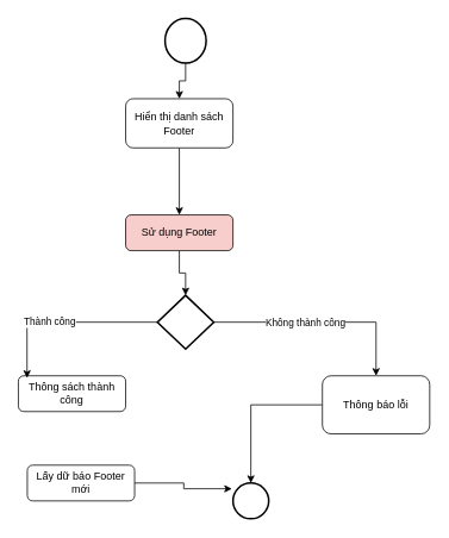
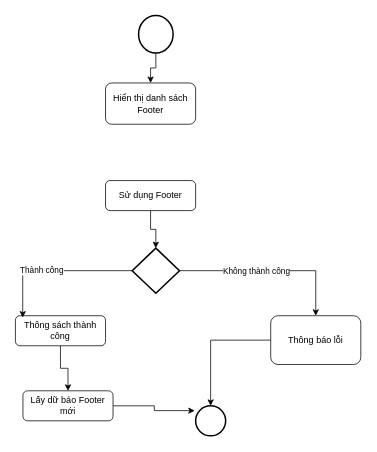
  <mxCell id="0" />
  <mxCell id="1" parent="0" />
- <mxCell id="2" style="edgeStyle=orthogonalEdgeStyle;rounded=0;orthogonalLoop=1;jettySize=auto;html=1;" edge="1" parent="1" source="3" target="5"><mxGeometry relative="1" as="geometry" /></mxCell>
  <mxCell id="3" value="Hiển thị danh sách Footer" style="rounded=1;whiteSpace=wrap;html=1;fontSize=12;glass=0;strokeWidth=1;shadow=0;" vertex="1" parent="1"><mxGeometry x="140" y="110" width="120" height="55" as="geometry" /></mxCell>
  <mxCell id="4" style="edgeStyle=orthogonalEdgeStyle;rounded=0;orthogonalLoop=1;jettySize=auto;html=1;" edge="1" parent="1" source="5" target="11"><mxGeometry relative="1" as="geometry" /></mxCell>
- <mxCell id="5" value="Sử dụng Footer" style="rounded=1;whiteSpace=wrap;html=1;fontSize=12;glass=0;strokeWidth=1;shadow=0;fillColor=#f8cecc;" vertex="1" parent="1"><mxGeometry x="140" y="240" width="120" height="40" as="geometry" /></mxCell>
+ <mxCell id="5" value="Sử dụng Footer" style="rounded=1;whiteSpace=wrap;html=1;fontSize=12;glass=0;strokeWidth=1;shadow=0;" vertex="1" parent="1"><mxGeometry x="140" y="240" width="120" height="40" as="geometry" /></mxCell>
  <mxCell id="6" value="" style="strokeWidth=2;html=1;shape=mxgraph.flowchart.start_2;whiteSpace=wrap;" vertex="1" parent="1"><mxGeometry x="260" y="540" width="40" height="40" as="geometry" /></mxCell>
  <mxCell id="7" value="" style="edgeStyle=orthogonalEdgeStyle;rounded=0;orthogonalLoop=1;jettySize=auto;html=1;" edge="1" parent="1" source="8" target="3"><mxGeometry relative="1" as="geometry" /></mxCell>
  <mxCell id="8" value="" style="strokeWidth=2;html=1;shape=mxgraph.flowchart.start_2;whiteSpace=wrap;" vertex="1" parent="1"><mxGeometry x="184" y="20" width="46" height="50" as="geometry" /></mxCell>
  <mxCell id="9" style="edgeStyle=orthogonalEdgeStyle;rounded=0;orthogonalLoop=1;jettySize=auto;html=1;" edge="1" parent="1" source="11" target="19"><mxGeometry relative="1" as="geometry" /></mxCell>
  <mxCell id="10" value="Không thành công" style="edgeLabel;html=1;align=center;verticalAlign=middle;resizable=0;points=[];" vertex="1" connectable="0" parent="9"><mxGeometry x="-0.642" y="-1" relative="1" as="geometry"><mxPoint x="59" y="-1" as="offset" /></mxGeometry></mxCell>
  <mxCell id="11" value="" style="strokeWidth=2;html=1;shape=mxgraph.flowchart.decision;whiteSpace=wrap;" vertex="1" parent="1"><mxGeometry x="175.5" y="330" width="63" height="60" as="geometry" /></mxCell>
+ <mxCell id="12" value="" style="edgeStyle=orthogonalEdgeStyle;rounded=0;orthogonalLoop=1;jettySize=auto;html=1;" edge="1" parent="1" source="13" target="16"><mxGeometry relative="1" as="geometry" /></mxCell>
  <mxCell id="13" value="Thông sách thành công" style="rounded=1;whiteSpace=wrap;html=1;fontSize=12;glass=0;strokeWidth=1;shadow=0;" vertex="1" parent="1"><mxGeometry x="20" y="420" width="120" height="40" as="geometry" /></mxCell>
  <mxCell id="14" style="edgeStyle=orthogonalEdgeStyle;rounded=0;orthogonalLoop=1;jettySize=auto;html=1;entryX=0.081;entryY=0.06;entryDx=0;entryDy=0;entryPerimeter=0;exitX=0;exitY=0.5;exitDx=0;exitDy=0;exitPerimeter=0;" edge="1" parent="1" source="11" target="13"><mxGeometry relative="1" as="geometry" /></mxCell>
  <mxCell id="15" value="Thành công" style="edgeLabel;html=1;align=center;verticalAlign=middle;resizable=0;points=[];" vertex="1" connectable="0" parent="14"><mxGeometry x="0.159" y="-1" relative="1" as="geometry"><mxPoint as="offset" /></mxGeometry></mxCell>
  <mxCell id="16" value="Lấy dữ báo Footer mới" style="rounded=1;whiteSpace=wrap;html=1;fontSize=12;glass=0;strokeWidth=1;shadow=0;" vertex="1" parent="1"><mxGeometry x="30" y="520" width="120" height="40" as="geometry" /></mxCell>
  <mxCell id="17" style="edgeStyle=orthogonalEdgeStyle;rounded=0;orthogonalLoop=1;jettySize=auto;html=1;entryX=-0.03;entryY=0.16;entryDx=0;entryDy=0;entryPerimeter=0;" edge="1" parent="1" source="16" target="6"><mxGeometry relative="1" as="geometry" /></mxCell>
  <mxCell id="18" style="edgeStyle=orthogonalEdgeStyle;rounded=0;orthogonalLoop=1;jettySize=auto;html=1;" edge="1" parent="1" source="19" target="6"><mxGeometry relative="1" as="geometry" /></mxCell>
  <mxCell id="19" value="Thông báo lỗi" style="rounded=1;whiteSpace=wrap;html=1;fontSize=12;glass=0;strokeWidth=1;shadow=0;" vertex="1" parent="1"><mxGeometry x="360" y="420" width="120" height="65" as="geometry" /></mxCell>
